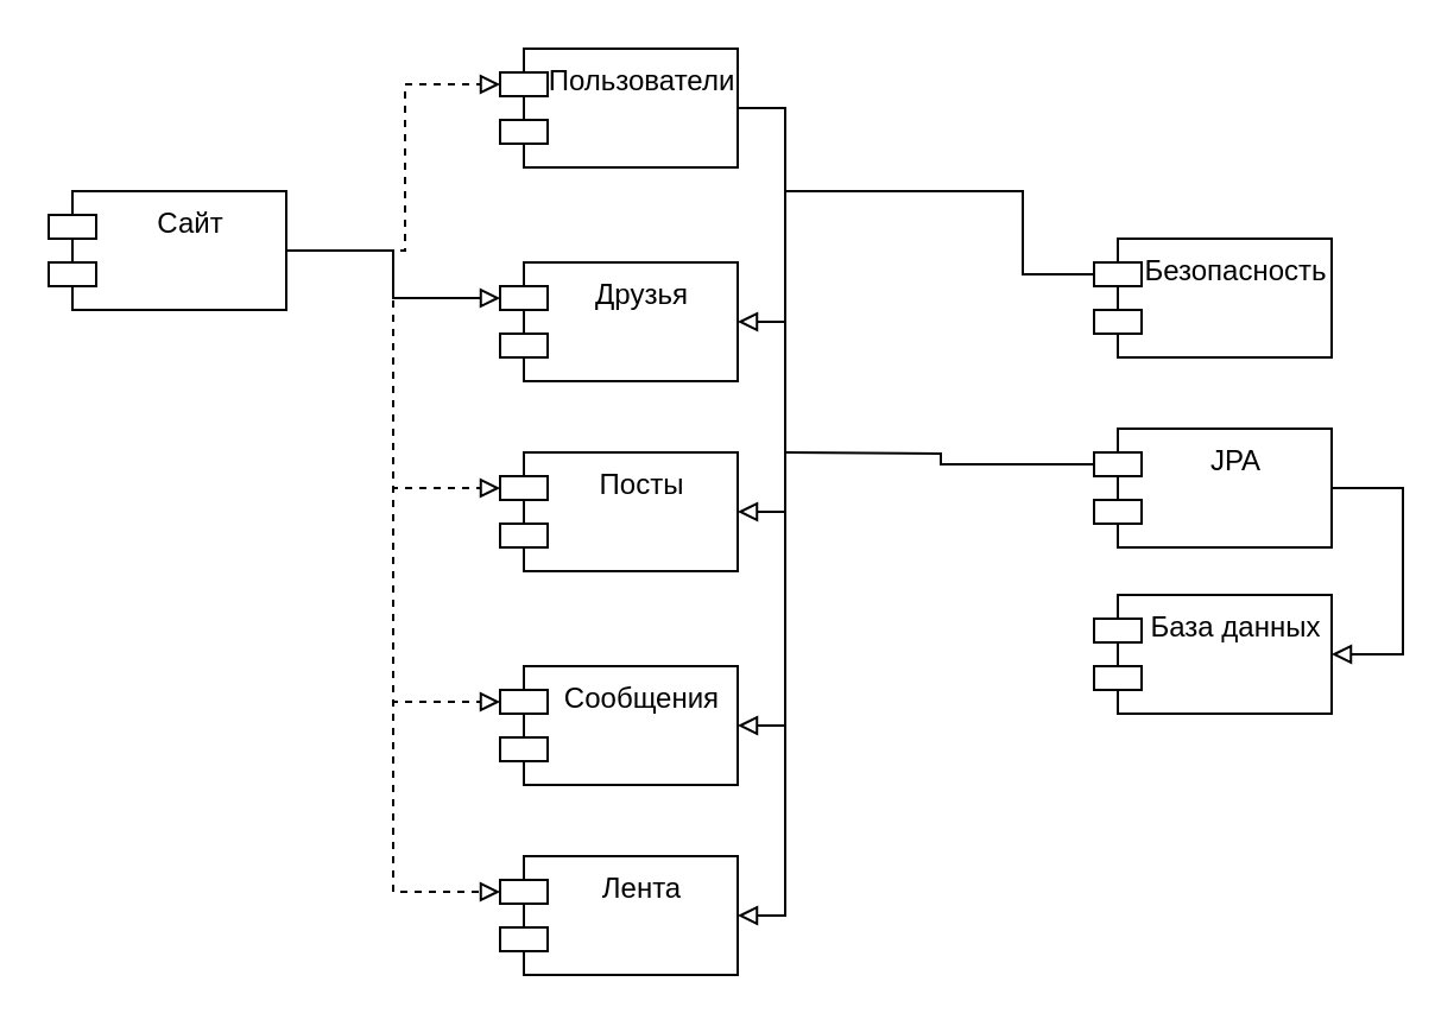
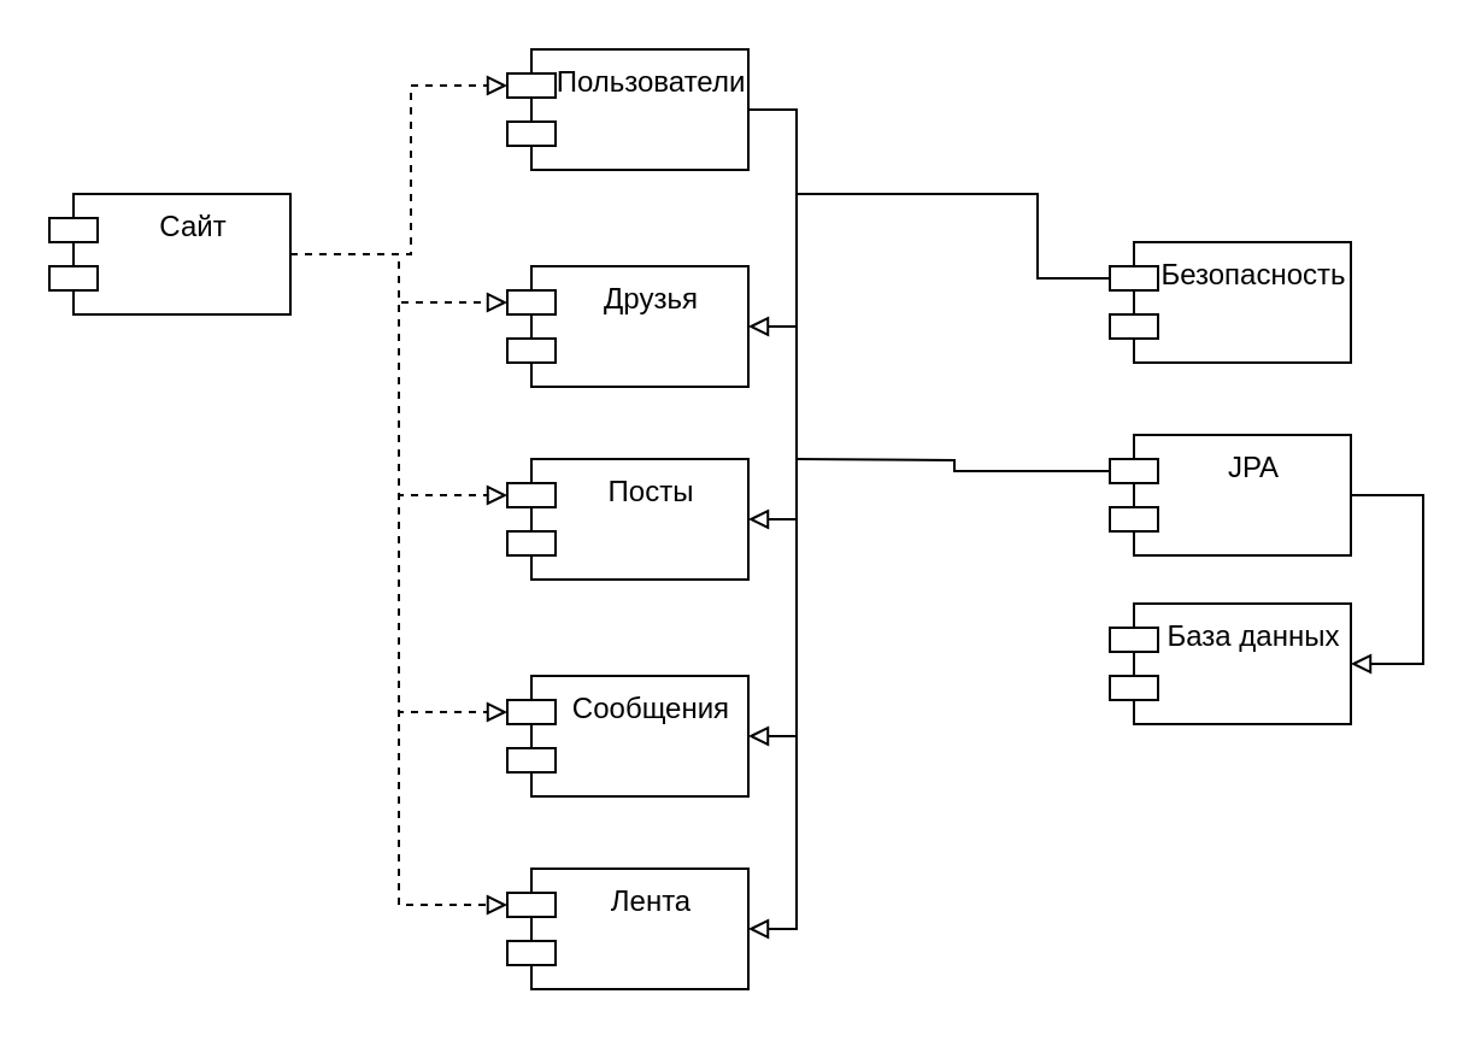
  <mxCell id="0" />
  <mxCell id="1" parent="0" />
  <mxCell id="2" style="edgeStyle=orthogonalEdgeStyle;rounded=0;orthogonalLoop=1;jettySize=auto;html=1;entryX=0;entryY=0;entryDx=0;entryDy=15;entryPerimeter=0;dashed=1;endArrow=block;endFill=0;" edge="1" parent="1" source="7" target="12"><mxGeometry relative="1" as="geometry"><Array as="points"><mxPoint x="170" y="105" /><mxPoint x="170" y="35" /></Array></mxGeometry></mxCell>
- <mxCell id="3" style="edgeStyle=orthogonalEdgeStyle;rounded=0;orthogonalLoop=1;jettySize=auto;html=1;entryX=0;entryY=0;entryDx=0;entryDy=15;entryPerimeter=0;dashed=0;endArrow=block;endFill=0;" edge="1" parent="1" source="7" target="13"><mxGeometry relative="1" as="geometry" /></mxCell>
+ <mxCell id="3" style="edgeStyle=orthogonalEdgeStyle;rounded=0;orthogonalLoop=1;jettySize=auto;html=1;entryX=0;entryY=0;entryDx=0;entryDy=15;entryPerimeter=0;dashed=1;endArrow=block;endFill=0;" edge="1" parent="1" source="7" target="13"><mxGeometry relative="1" as="geometry" /></mxCell>
  <mxCell id="4" style="edgeStyle=orthogonalEdgeStyle;rounded=0;orthogonalLoop=1;jettySize=auto;html=1;entryX=0;entryY=0;entryDx=0;entryDy=15;entryPerimeter=0;dashed=1;endArrow=block;endFill=0;" edge="1" parent="1" source="7" target="14"><mxGeometry relative="1" as="geometry" /></mxCell>
  <mxCell id="5" style="edgeStyle=orthogonalEdgeStyle;rounded=0;orthogonalLoop=1;jettySize=auto;html=1;entryX=0;entryY=0;entryDx=0;entryDy=15;entryPerimeter=0;dashed=1;endArrow=block;endFill=0;" edge="1" parent="1" source="7" target="15"><mxGeometry relative="1" as="geometry" /></mxCell>
  <mxCell id="6" style="edgeStyle=orthogonalEdgeStyle;rounded=0;orthogonalLoop=1;jettySize=auto;html=1;entryX=0;entryY=0;entryDx=0;entryDy=15;entryPerimeter=0;dashed=1;endArrow=block;endFill=0;" edge="1" parent="1" source="7" target="16"><mxGeometry relative="1" as="geometry" /></mxCell>
  <mxCell id="7" value="Сайт" style="shape=module;align=left;spacingLeft=20;align=center;verticalAlign=top;" vertex="1" parent="1"><mxGeometry x="20" y="80" width="100" height="50" as="geometry" /></mxCell>
  <mxCell id="8" style="edgeStyle=orthogonalEdgeStyle;rounded=0;orthogonalLoop=1;jettySize=auto;html=1;entryX=1;entryY=0.5;entryDx=0;entryDy=0;endArrow=block;endFill=0;exitX=1;exitY=0.5;exitDx=0;exitDy=0;" edge="1" parent="1" source="12" target="13"><mxGeometry relative="1" as="geometry"><mxPoint x="330" y="45" as="sourcePoint" /><Array as="points"><mxPoint x="330" y="45" /><mxPoint x="330" y="135" /></Array></mxGeometry></mxCell>
  <mxCell id="9" style="edgeStyle=orthogonalEdgeStyle;rounded=0;orthogonalLoop=1;jettySize=auto;html=1;entryX=1;entryY=0.5;entryDx=0;entryDy=0;endArrow=block;endFill=0;" edge="1" parent="1" source="12" target="14"><mxGeometry relative="1" as="geometry"><Array as="points"><mxPoint x="330" y="45" /><mxPoint x="330" y="215" /></Array></mxGeometry></mxCell>
  <mxCell id="10" style="edgeStyle=orthogonalEdgeStyle;rounded=0;orthogonalLoop=1;jettySize=auto;html=1;entryX=1;entryY=0.5;entryDx=0;entryDy=0;endArrow=block;endFill=0;" edge="1" parent="1" source="12" target="15"><mxGeometry relative="1" as="geometry"><Array as="points"><mxPoint x="330" y="45" /><mxPoint x="330" y="305" /></Array></mxGeometry></mxCell>
  <mxCell id="11" style="edgeStyle=orthogonalEdgeStyle;rounded=0;orthogonalLoop=1;jettySize=auto;html=1;entryX=1;entryY=0.5;entryDx=0;entryDy=0;endArrow=block;endFill=0;" edge="1" parent="1" source="12" target="16"><mxGeometry relative="1" as="geometry"><Array as="points"><mxPoint x="330" y="45" /><mxPoint x="330" y="385" /></Array></mxGeometry></mxCell>
  <mxCell id="12" value="Пользователи" style="shape=module;align=left;spacingLeft=20;align=center;verticalAlign=top;" vertex="1" parent="1"><mxGeometry x="210" y="20" width="100" height="50" as="geometry" /></mxCell>
  <mxCell id="13" value="Друзья" style="shape=module;align=left;spacingLeft=20;align=center;verticalAlign=top;" vertex="1" parent="1"><mxGeometry x="210" y="110" width="100" height="50" as="geometry" /></mxCell>
  <mxCell id="14" value="Посты" style="shape=module;align=left;spacingLeft=20;align=center;verticalAlign=top;" vertex="1" parent="1"><mxGeometry x="210" y="190" width="100" height="50" as="geometry" /></mxCell>
  <mxCell id="15" value="Сообщения" style="shape=module;align=left;spacingLeft=20;align=center;verticalAlign=top;" vertex="1" parent="1"><mxGeometry x="210" y="280" width="100" height="50" as="geometry" /></mxCell>
  <mxCell id="16" value="Лента" style="shape=module;align=left;spacingLeft=20;align=center;verticalAlign=top;" vertex="1" parent="1"><mxGeometry x="210" y="360" width="100" height="50" as="geometry" /></mxCell>
  <mxCell id="17" style="edgeStyle=orthogonalEdgeStyle;rounded=0;orthogonalLoop=1;jettySize=auto;html=1;endArrow=none;endFill=0;exitX=0;exitY=0;exitDx=0;exitDy=15;exitPerimeter=0;" edge="1" parent="1" source="18"><mxGeometry relative="1" as="geometry"><mxPoint x="330" y="125" as="targetPoint" /><Array as="points"><mxPoint x="430" y="115" /><mxPoint x="430" y="80" /><mxPoint x="330" y="80" /></Array></mxGeometry></mxCell>
  <mxCell id="18" value="Безопасность" style="shape=module;align=left;spacingLeft=20;align=center;verticalAlign=top;" vertex="1" parent="1"><mxGeometry x="460" y="100" width="100" height="50" as="geometry" /></mxCell>
  <mxCell id="19" value="База данных" style="shape=module;align=left;spacingLeft=20;align=center;verticalAlign=top;" vertex="1" parent="1"><mxGeometry x="460" y="250" width="100" height="50" as="geometry" /></mxCell>
  <mxCell id="20" style="edgeStyle=orthogonalEdgeStyle;rounded=0;orthogonalLoop=1;jettySize=auto;html=1;entryX=1;entryY=0.5;entryDx=0;entryDy=0;endArrow=block;endFill=0;" edge="1" parent="1" source="22" target="19"><mxGeometry relative="1" as="geometry"><Array as="points"><mxPoint x="590" y="205" /><mxPoint x="590" y="275" /></Array></mxGeometry></mxCell>
  <mxCell id="21" style="edgeStyle=orthogonalEdgeStyle;rounded=0;orthogonalLoop=1;jettySize=auto;html=1;endArrow=none;endFill=0;exitX=0;exitY=0;exitDx=0;exitDy=15;exitPerimeter=0;" edge="1" parent="1" source="22"><mxGeometry relative="1" as="geometry"><mxPoint x="330" y="190" as="targetPoint" /></mxGeometry></mxCell>
  <mxCell id="22" value="JPA" style="shape=module;align=left;spacingLeft=20;align=center;verticalAlign=top;" vertex="1" parent="1"><mxGeometry x="460" y="180" width="100" height="50" as="geometry" /></mxCell>
